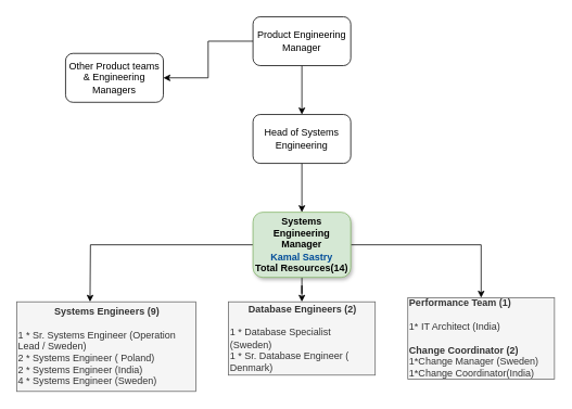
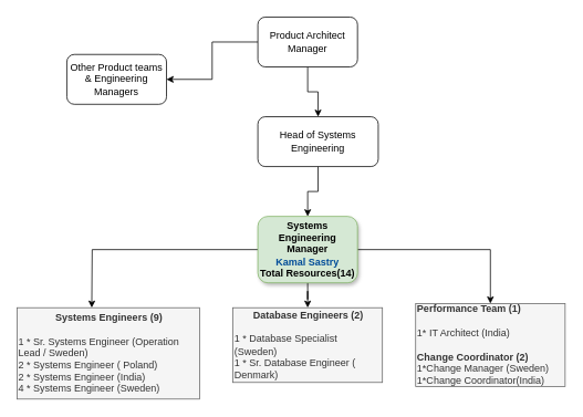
  <mxCell id="0" />
  <mxCell id="1" parent="0" />
  <mxCell id="2" value="" style="edgeStyle=orthogonalEdgeStyle;rounded=0;orthogonalLoop=1;jettySize=auto;html=1;" edge="1" parent="1" source="3" target="7"><mxGeometry relative="1" as="geometry" /></mxCell>
- <mxCell id="3" value="Head of Systems Engineering" style="rounded=1;whiteSpace=wrap;html=1;" vertex="1" parent="1"><mxGeometry x="310" y="140" width="120" height="60" as="geometry" /></mxCell>
+ <mxCell id="3" value="Head of Systems Engineering" style="rounded=1;whiteSpace=wrap;html=1;" vertex="1" parent="1"><mxGeometry x="310" y="140" width="145" height="60" as="geometry" /></mxCell>
  <mxCell id="4" value="" style="edgeStyle=orthogonalEdgeStyle;rounded=0;orthogonalLoop=1;jettySize=auto;html=1;" edge="1" parent="1" source="7"><mxGeometry relative="1" as="geometry"><mxPoint x="110" y="370" as="targetPoint" /></mxGeometry></mxCell>
  <mxCell id="5" value="" style="edgeStyle=orthogonalEdgeStyle;rounded=0;orthogonalLoop=1;jettySize=auto;html=1;" edge="1" parent="1" source="7" target="13"><mxGeometry relative="1" as="geometry" /></mxCell>
  <mxCell id="6" style="edgeStyle=orthogonalEdgeStyle;rounded=0;orthogonalLoop=1;jettySize=auto;html=1;entryX=0.5;entryY=0;entryDx=0;entryDy=0;" edge="1" parent="1" source="7" target="14"><mxGeometry relative="1" as="geometry" /></mxCell>
  <mxCell id="7" value="&lt;b&gt;Systems Engineering Manager&lt;/b&gt;&lt;div&gt;&lt;b&gt;&lt;font color=&quot;#004c99&quot;&gt;Kamal Sastry&lt;/font&gt;&lt;/b&gt;&lt;/div&gt;&lt;div&gt;&lt;b&gt;Total Resources(14)&lt;/b&gt;&lt;/div&gt;" style="whiteSpace=wrap;html=1;rounded=1;shadow=1;fillColor=#d5e8d4;strokeColor=#82b366;" vertex="1" parent="1"><mxGeometry x="310" y="260" width="120" height="80" as="geometry" /></mxCell>
  <mxCell id="8" style="edgeStyle=orthogonalEdgeStyle;rounded=0;orthogonalLoop=1;jettySize=auto;html=1;entryX=0.5;entryY=0;entryDx=0;entryDy=0;" edge="1" parent="1" source="10" target="3"><mxGeometry relative="1" as="geometry" /></mxCell>
  <mxCell id="9" value="" style="edgeStyle=orthogonalEdgeStyle;rounded=0;orthogonalLoop=1;jettySize=auto;html=1;" edge="1" parent="1" source="10" target="11"><mxGeometry relative="1" as="geometry" /></mxCell>
- <mxCell id="10" value="Product Engineering Manager" style="whiteSpace=wrap;html=1;rounded=1;" vertex="1" parent="1"><mxGeometry x="310" y="20" width="120" height="60" as="geometry" /></mxCell>
+ <mxCell id="10" value="Product Architect Manager" style="whiteSpace=wrap;html=1;rounded=1;" vertex="1" parent="1"><mxGeometry x="310" y="20" width="120" height="60" as="geometry" /></mxCell>
  <mxCell id="11" value="Other Product teams &amp;amp; Engineering Managers" style="whiteSpace=wrap;html=1;rounded=1;" vertex="1" parent="1"><mxGeometry x="80" y="65" width="120" height="60" as="geometry" /></mxCell>
  <mxCell id="12" value="&lt;div style=&quot;text-align: center;&quot;&gt;&lt;b&gt;Systems Engineers (9)&lt;/b&gt;&lt;/div&gt;&lt;div style=&quot;text-align: center;&quot;&gt;&lt;b&gt;&lt;br&gt;&lt;/b&gt;&lt;/div&gt;&lt;div style=&quot;&quot;&gt;&lt;span style=&quot;background-color: initial;&quot;&gt;1 * Sr. Systems Engineer (Operation Lead / Sweden)&lt;/span&gt;&lt;/div&gt;2 * Systems Engineer ( Poland)&lt;div&gt;2 * Systems Engineer (India)&lt;/div&gt;&lt;div&gt;4 * Systems Engineer (Sweden)&lt;/div&gt;" style="text;html=1;align=left;verticalAlign=middle;whiteSpace=wrap;rounded=0;strokeColor=#666666;fillColor=#f5f5f5;fontColor=#333333;" vertex="1" parent="1"><mxGeometry x="20" y="370" width="220" height="110" as="geometry" /></mxCell>
  <mxCell id="13" value="&lt;div style=&quot;text-align: center;&quot;&gt;&lt;b&gt;Database Engineers (2)&lt;/b&gt;&lt;/div&gt;&lt;div style=&quot;text-align: center;&quot;&gt;&lt;b&gt;&lt;br&gt;&lt;/b&gt;&lt;/div&gt;1 * Database Specialist (Sweden)&lt;div&gt;1 * Sr. Database Engineer ( Denmark)&lt;/div&gt;" style="text;html=1;align=left;verticalAlign=middle;whiteSpace=wrap;rounded=0;strokeColor=#666666;fillColor=#f5f5f5;fontColor=#333333;" vertex="1" parent="1"><mxGeometry x="280" y="370" width="180" height="90" as="geometry" /></mxCell>
  <mxCell id="14" value="&lt;div style=&quot;&quot;&gt;&lt;b&gt;Performance Team (1)&lt;/b&gt;&lt;/div&gt;&lt;div style=&quot;text-align: center;&quot;&gt;&lt;b&gt;&lt;br&gt;&lt;/b&gt;&lt;/div&gt;&lt;div style=&quot;&quot;&gt;1* IT Architect (India)&lt;/div&gt;&lt;div style=&quot;&quot;&gt;&lt;br&gt;&lt;/div&gt;&lt;div style=&quot;&quot;&gt;&lt;b&gt;Change Coordinator (2)&lt;/b&gt;&lt;/div&gt;&lt;div style=&quot;&quot;&gt;1*Change Manager (Sweden)&lt;/div&gt;&lt;div style=&quot;&quot;&gt;1*Change Coordinator(India)&lt;/div&gt;" style="text;html=1;align=left;verticalAlign=middle;whiteSpace=wrap;rounded=0;strokeColor=#666666;fillColor=#f5f5f5;fontColor=#333333;" vertex="1" parent="1"><mxGeometry x="500" y="365" width="180" height="100" as="geometry" /></mxCell>
